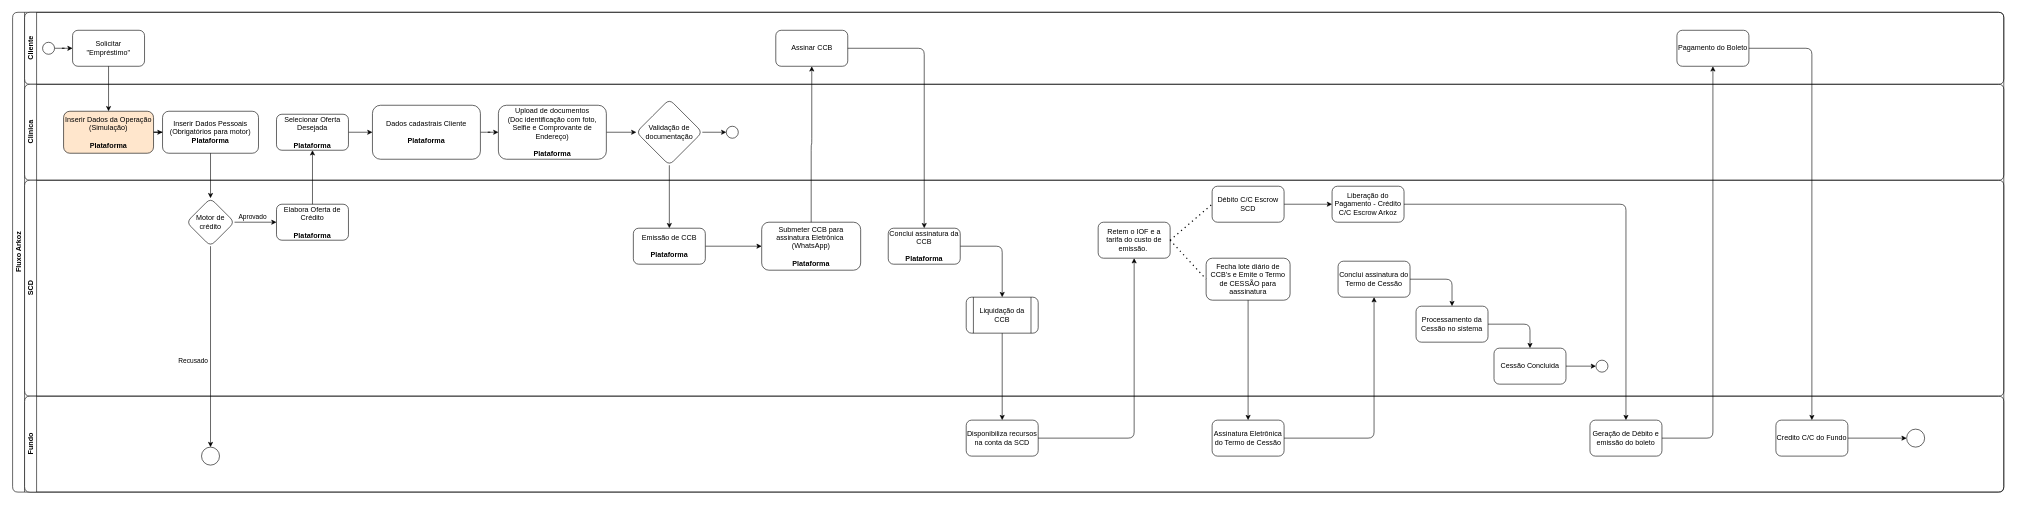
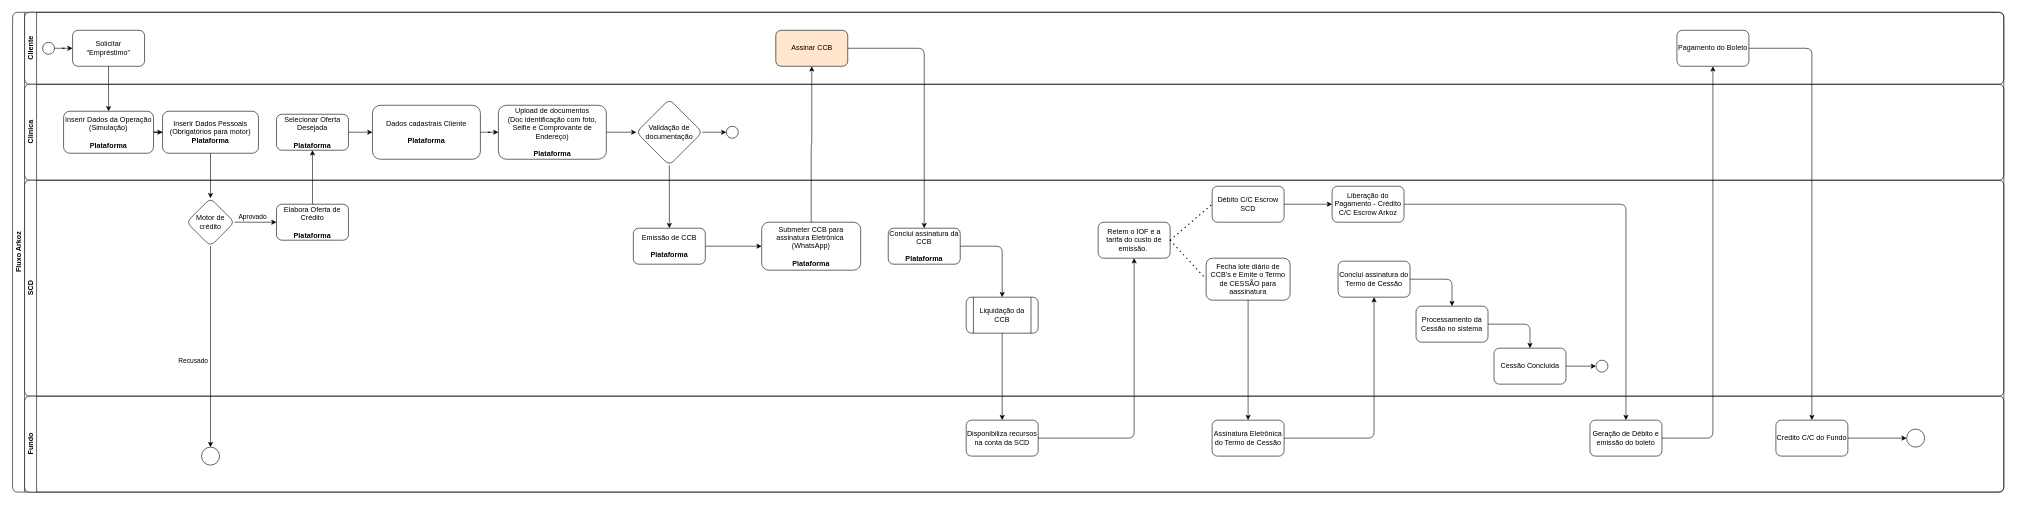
  <mxCell id="0" />
  <mxCell id="1" parent="0" />
  <mxCell id="2" value="Fluxo Arkoz" style="swimlane;html=1;childLayout=stackLayout;resizeParent=1;resizeParentMax=0;horizontal=0;startSize=20;horizontalStack=0;rounded=1;labelBackgroundColor=none;" parent="1" vertex="1"><mxGeometry x="20" y="20" width="3320" height="800" as="geometry" /></mxCell>
  <mxCell id="3" value="Cliente" style="swimlane;html=1;startSize=20;horizontal=0;rounded=1;labelBackgroundColor=none;" parent="2" vertex="1"><mxGeometry x="20" width="3300" height="120" as="geometry" /></mxCell>
  <mxCell id="4" value="" style="edgeStyle=orthogonalEdgeStyle;rounded=1;orthogonalLoop=1;jettySize=auto;html=1;labelBackgroundColor=none;fontColor=default;" parent="3" source="5" target="6" edge="1"><mxGeometry relative="1" as="geometry" /></mxCell>
  <mxCell id="5" value="" style="ellipse;whiteSpace=wrap;html=1;rounded=1;labelBackgroundColor=none;" parent="3" vertex="1"><mxGeometry x="30" y="50" width="20" height="20" as="geometry" /></mxCell>
  <mxCell id="6" value="Solicitar &quot;Empréstimo&quot;" style="rounded=1;whiteSpace=wrap;html=1;labelBackgroundColor=none;" parent="3" vertex="1"><mxGeometry x="80" y="30" width="120" height="60" as="geometry" /></mxCell>
- <mxCell id="7" value="Assinar CCB" style="whiteSpace=wrap;html=1;rounded=1;labelBackgroundColor=none;" parent="3" vertex="1"><mxGeometry x="1252.5" y="30" width="120" height="60" as="geometry" /></mxCell>
+ <mxCell id="7" value="Assinar CCB" style="whiteSpace=wrap;html=1;rounded=1;labelBackgroundColor=none;fillColor=#ffe6cc;" parent="3" vertex="1"><mxGeometry x="1252.5" y="30" width="120" height="60" as="geometry" /></mxCell>
  <mxCell id="8" value="Pagamento do Boleto" style="whiteSpace=wrap;html=1;rounded=1;labelBackgroundColor=none;" parent="3" vertex="1"><mxGeometry x="2755" y="30" width="120" height="60" as="geometry" /></mxCell>
  <mxCell id="9" value="Clinica" style="swimlane;html=1;startSize=20;horizontal=0;rounded=1;labelBackgroundColor=none;" parent="2" vertex="1"><mxGeometry x="20" y="120" width="3300" height="160" as="geometry" /></mxCell>
  <mxCell id="10" value="" style="edgeStyle=orthogonalEdgeStyle;rounded=1;orthogonalLoop=1;jettySize=auto;html=1;labelBackgroundColor=none;fontColor=default;" parent="9" source="11" target="12" edge="1"><mxGeometry relative="1" as="geometry" /></mxCell>
- <mxCell id="11" value="Inserir Dados da Operação&lt;br&gt;(Simulação)&lt;br&gt;&lt;div&gt;&lt;br&gt;&lt;/div&gt;&lt;div&gt;&lt;b&gt;Plataforma&lt;/b&gt;&lt;br&gt;&lt;/div&gt;" style="whiteSpace=wrap;html=1;rounded=1;labelBackgroundColor=none;fillColor=#ffe6cc;" parent="9" vertex="1"><mxGeometry x="65" y="45" width="150" height="70" as="geometry" /></mxCell>
+ <mxCell id="11" value="Inserir Dados da Operação&lt;br&gt;(Simulação)&lt;br&gt;&lt;div&gt;&lt;br&gt;&lt;/div&gt;&lt;div&gt;&lt;b&gt;Plataforma&lt;/b&gt;&lt;br&gt;&lt;/div&gt;" style="whiteSpace=wrap;html=1;rounded=1;labelBackgroundColor=none;" parent="9" vertex="1"><mxGeometry x="65" y="45" width="150" height="70" as="geometry" /></mxCell>
  <mxCell id="12" value="Inserir Dados Pessoais&lt;br&gt;(Obrigatórios para motor)&lt;br&gt;&lt;b&gt;Plataforma&lt;/b&gt;" style="whiteSpace=wrap;html=1;rounded=1;labelBackgroundColor=none;" parent="9" vertex="1"><mxGeometry x="230" y="45" width="160" height="70" as="geometry" /></mxCell>
  <mxCell id="13" value="" style="edgeStyle=orthogonalEdgeStyle;rounded=1;orthogonalLoop=1;jettySize=auto;html=1;labelBackgroundColor=none;fontColor=default;" parent="9" source="14" target="21" edge="1"><mxGeometry relative="1" as="geometry" /></mxCell>
  <mxCell id="14" value="Selecionar Oferta Desejada&lt;div&gt;&lt;br&gt;&lt;/div&gt;&lt;div&gt;&lt;b&gt;Plataforma&lt;/b&gt;&lt;br&gt;&lt;/div&gt;" style="whiteSpace=wrap;html=1;rounded=1;labelBackgroundColor=none;" parent="9" vertex="1"><mxGeometry x="420" y="50" width="120" height="60" as="geometry" /></mxCell>
  <mxCell id="15" value="" style="edgeStyle=orthogonalEdgeStyle;rounded=1;orthogonalLoop=1;jettySize=auto;html=1;labelBackgroundColor=none;fontColor=default;" parent="9" source="16" target="17" edge="1"><mxGeometry relative="1" as="geometry" /></mxCell>
  <mxCell id="16" value="Upload de documentos&lt;br&gt;(Doc identificação com foto, Selfie e Comprovante de Endereço&lt;span style=&quot;background-color: initial;&quot;&gt;)&lt;br&gt;&lt;br&gt;&lt;/span&gt;&lt;b&gt;Plataforma&lt;/b&gt;&lt;span style=&quot;background-color: initial;&quot;&gt;&lt;br&gt;&lt;/span&gt;" style="whiteSpace=wrap;html=1;rounded=1;labelBackgroundColor=none;" parent="9" vertex="1"><mxGeometry x="790" y="35" width="180" height="90" as="geometry" /></mxCell>
  <mxCell id="17" value="Validação de documentação" style="rhombus;whiteSpace=wrap;html=1;rounded=1;labelBackgroundColor=none;" parent="9" vertex="1"><mxGeometry x="1020" y="25" width="110" height="110" as="geometry" /></mxCell>
  <mxCell id="18" value="" style="ellipse;whiteSpace=wrap;html=1;aspect=fixed;rounded=1;labelBackgroundColor=none;" parent="9" vertex="1"><mxGeometry x="1170" y="70" width="20" height="20" as="geometry" /></mxCell>
  <mxCell id="19" value="" style="edgeStyle=orthogonalEdgeStyle;rounded=1;orthogonalLoop=1;jettySize=auto;html=1;labelBackgroundColor=none;fontColor=default;" parent="9" source="17" target="18" edge="1"><mxGeometry relative="1" as="geometry"><mxPoint x="1020" y="80" as="targetPoint" /></mxGeometry></mxCell>
  <mxCell id="20" value="" style="edgeStyle=orthogonalEdgeStyle;rounded=1;orthogonalLoop=1;jettySize=auto;html=1;labelBackgroundColor=none;fontColor=default;" parent="9" source="21" target="16" edge="1"><mxGeometry relative="1" as="geometry" /></mxCell>
  <mxCell id="21" value="&lt;span style=&quot;background-color: initial;&quot;&gt;Dados cadastrais Cliente&lt;br&gt;&lt;br&gt;&lt;/span&gt;&lt;b&gt;Plataforma&lt;/b&gt;&lt;span style=&quot;background-color: initial;&quot;&gt;&lt;br&gt;&lt;/span&gt;" style="whiteSpace=wrap;html=1;rounded=1;labelBackgroundColor=none;" parent="9" vertex="1"><mxGeometry x="580" y="35" width="180" height="90" as="geometry" /></mxCell>
  <mxCell id="22" value="SCD" style="swimlane;html=1;startSize=20;horizontal=0;rounded=1;labelBackgroundColor=none;" parent="2" vertex="1"><mxGeometry x="20" y="280" width="3300" height="360" as="geometry" /></mxCell>
  <mxCell id="23" value="" style="edgeStyle=orthogonalEdgeStyle;rounded=1;orthogonalLoop=1;jettySize=auto;html=1;endArrow=classic;endFill=1;labelBackgroundColor=none;fontColor=default;" parent="22" edge="1"><mxGeometry relative="1" as="geometry"><mxPoint x="320" y="50" as="sourcePoint" /></mxGeometry></mxCell>
  <mxCell id="24" value="" style="edgeStyle=orthogonalEdgeStyle;rounded=1;orthogonalLoop=1;jettySize=auto;html=1;labelBackgroundColor=none;fontColor=default;exitX=1;exitY=0.5;exitDx=0;exitDy=0;" parent="22" source="26" target="27" edge="1"><mxGeometry relative="1" as="geometry" /></mxCell>
  <mxCell id="25" value="Aprovado" style="edgeLabel;html=1;align=center;verticalAlign=middle;resizable=0;points=[];rounded=1;labelBackgroundColor=none;" parent="24" vertex="1" connectable="0"><mxGeometry x="0.444" y="-1" relative="1" as="geometry"><mxPoint x="-22" y="-11" as="offset" /></mxGeometry></mxCell>
  <mxCell id="26" value="Motor de crédito" style="rhombus;whiteSpace=wrap;html=1;rounded=1;labelBackgroundColor=none;" parent="22" vertex="1"><mxGeometry x="270" y="30" width="80" height="80" as="geometry" /></mxCell>
  <mxCell id="27" value="Elabora Oferta de Crédito&lt;br&gt;&lt;br&gt;&lt;b&gt;Plataforma&lt;/b&gt;" style="whiteSpace=wrap;html=1;rounded=1;labelBackgroundColor=none;" parent="22" vertex="1"><mxGeometry x="420" y="40" width="120" height="60" as="geometry" /></mxCell>
  <mxCell id="28" value="" style="edgeStyle=orthogonalEdgeStyle;rounded=1;orthogonalLoop=1;jettySize=auto;html=1;labelBackgroundColor=none;fontColor=default;" parent="22" source="29" target="30" edge="1"><mxGeometry relative="1" as="geometry" /></mxCell>
  <mxCell id="29" value="Emissão de CCB&lt;br&gt;&lt;br&gt;&lt;b&gt;Plataforma&lt;/b&gt;" style="whiteSpace=wrap;html=1;rounded=1;labelBackgroundColor=none;" parent="22" vertex="1"><mxGeometry x="1015" y="80" width="120" height="60" as="geometry" /></mxCell>
  <mxCell id="30" value="Submeter CCB para assinatura Eletrônica&amp;nbsp;&lt;br&gt;(WhatsApp)&lt;div&gt;&lt;br&gt;&lt;/div&gt;&lt;div&gt;&lt;b&gt;Plataforma&lt;/b&gt;&lt;br&gt;&lt;/div&gt;" style="whiteSpace=wrap;html=1;rounded=1;labelBackgroundColor=none;" parent="22" vertex="1"><mxGeometry x="1229" y="70" width="165" height="80" as="geometry" /></mxCell>
  <mxCell id="31" value="" style="edgeStyle=orthogonalEdgeStyle;rounded=1;orthogonalLoop=1;jettySize=auto;html=1;labelBackgroundColor=none;fontColor=default;" parent="22" source="32" target="33" edge="1"><mxGeometry relative="1" as="geometry" /></mxCell>
  <mxCell id="32" value="Conclui assinatura da CCB&lt;div&gt;&lt;br&gt;&lt;/div&gt;&lt;div&gt;&lt;b&gt;Plataforma&lt;/b&gt;&lt;br&gt;&lt;/div&gt;" style="whiteSpace=wrap;html=1;rounded=1;labelBackgroundColor=none;" parent="22" vertex="1"><mxGeometry x="1440" y="80" width="120" height="60" as="geometry" /></mxCell>
  <mxCell id="33" value="Liquidação da CCB" style="shape=process;whiteSpace=wrap;html=1;backgroundOutline=1;rounded=1;labelBackgroundColor=none;" parent="22" vertex="1"><mxGeometry x="1570" y="195" width="120" height="60" as="geometry" /></mxCell>
  <mxCell id="34" value="Retem o IOF e a tarifa do custo de emissão.&amp;nbsp;" style="whiteSpace=wrap;html=1;rounded=1;labelBackgroundColor=none;" parent="22" vertex="1"><mxGeometry x="1790" y="70" width="120" height="60" as="geometry" /></mxCell>
  <mxCell id="35" value="" style="edgeStyle=orthogonalEdgeStyle;rounded=1;orthogonalLoop=1;jettySize=auto;html=1;labelBackgroundColor=none;fontColor=default;" parent="22" source="36" target="40" edge="1"><mxGeometry relative="1" as="geometry" /></mxCell>
  <mxCell id="36" value="Débito C/C Escrow SCD" style="whiteSpace=wrap;html=1;rounded=1;labelBackgroundColor=none;" parent="22" vertex="1"><mxGeometry x="1980" y="10" width="120" height="60" as="geometry" /></mxCell>
  <mxCell id="37" value="" style="endArrow=none;dashed=1;html=1;dashPattern=1 3;strokeWidth=2;rounded=1;exitX=1;exitY=0.5;exitDx=0;exitDy=0;entryX=0;entryY=0.5;entryDx=0;entryDy=0;labelBackgroundColor=none;fontColor=default;" parent="22" source="34" target="36" edge="1"><mxGeometry width="50" height="50" relative="1" as="geometry"><mxPoint x="2050" y="250" as="sourcePoint" /><mxPoint x="2100" y="200" as="targetPoint" /></mxGeometry></mxCell>
  <mxCell id="38" value="Fecha lote diário de CCB's e Emite o Termo de CESSÃO para aassinatura" style="whiteSpace=wrap;html=1;rounded=1;labelBackgroundColor=none;" parent="22" vertex="1"><mxGeometry x="1970" y="130" width="140" height="70" as="geometry" /></mxCell>
  <mxCell id="39" value="" style="endArrow=none;dashed=1;html=1;dashPattern=1 3;strokeWidth=2;rounded=1;exitX=1;exitY=0.5;exitDx=0;exitDy=0;entryX=0;entryY=0.5;entryDx=0;entryDy=0;labelBackgroundColor=none;fontColor=default;" parent="22" source="34" target="38" edge="1"><mxGeometry width="50" height="50" relative="1" as="geometry"><mxPoint x="1920" y="160" as="sourcePoint" /><mxPoint x="1970" y="110" as="targetPoint" /></mxGeometry></mxCell>
  <mxCell id="40" value="Liberação do Pagamento - Crédito C/C Escrow Arkoz" style="whiteSpace=wrap;html=1;rounded=1;labelBackgroundColor=none;" parent="22" vertex="1"><mxGeometry x="2180" y="10" width="120" height="60" as="geometry" /></mxCell>
  <mxCell id="41" value="" style="edgeStyle=orthogonalEdgeStyle;rounded=1;orthogonalLoop=1;jettySize=auto;html=1;labelBackgroundColor=none;fontColor=default;" parent="22" source="42" target="44" edge="1"><mxGeometry relative="1" as="geometry" /></mxCell>
  <mxCell id="42" value="Conclui assinatura do Termo de Cessão" style="whiteSpace=wrap;html=1;rounded=1;labelBackgroundColor=none;" parent="22" vertex="1"><mxGeometry x="2190" y="135" width="120" height="60" as="geometry" /></mxCell>
  <mxCell id="43" value="" style="edgeStyle=orthogonalEdgeStyle;rounded=1;orthogonalLoop=1;jettySize=auto;html=1;labelBackgroundColor=none;fontColor=default;" parent="22" source="44" target="46" edge="1"><mxGeometry relative="1" as="geometry" /></mxCell>
  <mxCell id="44" value="Processamento da Cessão no sistema" style="whiteSpace=wrap;html=1;rounded=1;labelBackgroundColor=none;" parent="22" vertex="1"><mxGeometry x="2320" y="210" width="120" height="60" as="geometry" /></mxCell>
  <mxCell id="45" value="" style="edgeStyle=orthogonalEdgeStyle;rounded=1;orthogonalLoop=1;jettySize=auto;html=1;labelBackgroundColor=none;fontColor=default;" parent="22" source="46" target="47" edge="1"><mxGeometry relative="1" as="geometry" /></mxCell>
  <mxCell id="46" value="Cessão Concluida" style="whiteSpace=wrap;html=1;rounded=1;labelBackgroundColor=none;" parent="22" vertex="1"><mxGeometry x="2450" y="280" width="120" height="60" as="geometry" /></mxCell>
  <mxCell id="47" value="" style="ellipse;whiteSpace=wrap;html=1;rounded=1;labelBackgroundColor=none;" parent="22" vertex="1"><mxGeometry x="2620" y="300" width="20" height="20" as="geometry" /></mxCell>
  <mxCell id="48" value="Fundo" style="swimlane;html=1;startSize=20;horizontal=0;rounded=1;labelBackgroundColor=none;" parent="2" vertex="1"><mxGeometry x="20" y="640" width="3300" height="160" as="geometry" /></mxCell>
  <mxCell id="49" value="" style="ellipse;whiteSpace=wrap;html=1;rounded=1;labelBackgroundColor=none;" parent="48" vertex="1"><mxGeometry x="295" y="85" width="30" height="30" as="geometry" /></mxCell>
  <mxCell id="50" value="Disponibiliza recursos na conta da SCD" style="whiteSpace=wrap;html=1;rounded=1;labelBackgroundColor=none;" parent="48" vertex="1"><mxGeometry x="1570" y="40" width="120" height="60" as="geometry" /></mxCell>
  <mxCell id="51" value="Assinatura Eletrônica do Termo de Cessão" style="whiteSpace=wrap;html=1;rounded=1;labelBackgroundColor=none;" parent="48" vertex="1"><mxGeometry x="1980" y="40" width="120" height="60" as="geometry" /></mxCell>
  <mxCell id="52" value="Geração de Débito e emissão do boleto" style="whiteSpace=wrap;html=1;rounded=1;labelBackgroundColor=none;" parent="48" vertex="1"><mxGeometry x="2610" y="40" width="120" height="60" as="geometry" /></mxCell>
  <mxCell id="53" value="" style="edgeStyle=orthogonalEdgeStyle;rounded=1;orthogonalLoop=1;jettySize=auto;html=1;labelBackgroundColor=none;fontColor=default;" parent="48" source="54" target="55" edge="1"><mxGeometry relative="1" as="geometry" /></mxCell>
  <mxCell id="54" value="Credito C/C do Fundo" style="whiteSpace=wrap;html=1;rounded=1;labelBackgroundColor=none;" parent="48" vertex="1"><mxGeometry x="2920" y="40" width="120" height="60" as="geometry" /></mxCell>
  <mxCell id="55" value="" style="ellipse;whiteSpace=wrap;html=1;rounded=1;labelBackgroundColor=none;" parent="48" vertex="1"><mxGeometry x="3138" y="55" width="30" height="30" as="geometry" /></mxCell>
  <mxCell id="56" value="" style="edgeStyle=orthogonalEdgeStyle;rounded=1;orthogonalLoop=1;jettySize=auto;html=1;labelBackgroundColor=none;fontColor=default;" parent="2" source="6" target="11" edge="1"><mxGeometry relative="1" as="geometry" /></mxCell>
  <mxCell id="57" value="" style="edgeStyle=orthogonalEdgeStyle;rounded=1;orthogonalLoop=1;jettySize=auto;html=1;labelBackgroundColor=none;fontColor=default;entryX=0.5;entryY=0;entryDx=0;entryDy=0;" parent="2" source="12" target="26" edge="1"><mxGeometry relative="1" as="geometry" /></mxCell>
  <mxCell id="58" value="" style="edgeStyle=orthogonalEdgeStyle;rounded=1;orthogonalLoop=1;jettySize=auto;html=1;labelBackgroundColor=none;fontColor=default;exitX=0.5;exitY=1;exitDx=0;exitDy=0;" parent="2" source="26" target="49" edge="1"><mxGeometry relative="1" as="geometry" /></mxCell>
  <mxCell id="59" value="Recusado" style="edgeLabel;html=1;align=center;verticalAlign=middle;resizable=0;points=[];rounded=1;labelBackgroundColor=none;" parent="58" vertex="1" connectable="0"><mxGeometry x="0.045" y="1" relative="1" as="geometry"><mxPoint x="-31" y="15" as="offset" /></mxGeometry></mxCell>
  <mxCell id="60" value="" style="edgeStyle=orthogonalEdgeStyle;rounded=1;orthogonalLoop=1;jettySize=auto;html=1;labelBackgroundColor=none;fontColor=default;" parent="2" source="27" target="14" edge="1"><mxGeometry relative="1" as="geometry" /></mxCell>
  <mxCell id="61" value="" style="edgeStyle=orthogonalEdgeStyle;rounded=1;orthogonalLoop=1;jettySize=auto;html=1;labelBackgroundColor=none;fontColor=default;" parent="2" source="17" target="29" edge="1"><mxGeometry relative="1" as="geometry" /></mxCell>
  <mxCell id="62" value="" style="edgeStyle=orthogonalEdgeStyle;rounded=1;orthogonalLoop=1;jettySize=auto;html=1;labelBackgroundColor=none;fontColor=default;" parent="2" source="30" target="7" edge="1"><mxGeometry relative="1" as="geometry" /></mxCell>
  <mxCell id="63" value="" style="edgeStyle=orthogonalEdgeStyle;rounded=1;orthogonalLoop=1;jettySize=auto;html=1;labelBackgroundColor=none;fontColor=default;exitX=1;exitY=0.5;exitDx=0;exitDy=0;" parent="2" source="7" target="32" edge="1"><mxGeometry relative="1" as="geometry" /></mxCell>
  <mxCell id="64" value="" style="edgeStyle=orthogonalEdgeStyle;rounded=1;orthogonalLoop=1;jettySize=auto;html=1;labelBackgroundColor=none;fontColor=default;" parent="2" source="33" target="50" edge="1"><mxGeometry relative="1" as="geometry" /></mxCell>
  <mxCell id="65" value="" style="edgeStyle=orthogonalEdgeStyle;rounded=1;orthogonalLoop=1;jettySize=auto;html=1;labelBackgroundColor=none;fontColor=default;" parent="2" source="50" target="34" edge="1"><mxGeometry relative="1" as="geometry" /></mxCell>
  <mxCell id="66" value="" style="edgeStyle=orthogonalEdgeStyle;rounded=1;orthogonalLoop=1;jettySize=auto;html=1;labelBackgroundColor=none;fontColor=default;" parent="2" source="38" target="51" edge="1"><mxGeometry relative="1" as="geometry" /></mxCell>
  <mxCell id="67" value="" style="edgeStyle=orthogonalEdgeStyle;rounded=1;orthogonalLoop=1;jettySize=auto;html=1;labelBackgroundColor=none;fontColor=default;" parent="2" source="51" target="42" edge="1"><mxGeometry relative="1" as="geometry" /></mxCell>
  <mxCell id="68" value="" style="edgeStyle=orthogonalEdgeStyle;rounded=1;orthogonalLoop=1;jettySize=auto;html=1;labelBackgroundColor=none;fontColor=default;" parent="2" source="40" target="52" edge="1"><mxGeometry relative="1" as="geometry" /></mxCell>
  <mxCell id="69" value="" style="edgeStyle=orthogonalEdgeStyle;rounded=1;orthogonalLoop=1;jettySize=auto;html=1;labelBackgroundColor=none;fontColor=default;" parent="2" source="52" target="8" edge="1"><mxGeometry relative="1" as="geometry" /></mxCell>
  <mxCell id="70" value="" style="edgeStyle=orthogonalEdgeStyle;rounded=1;orthogonalLoop=1;jettySize=auto;html=1;labelBackgroundColor=none;fontColor=default;" parent="2" source="8" target="54" edge="1"><mxGeometry relative="1" as="geometry" /></mxCell>
